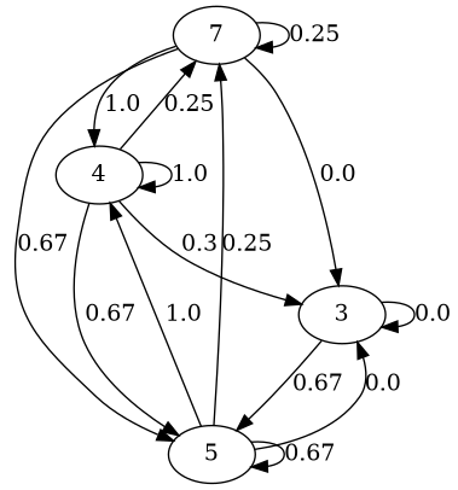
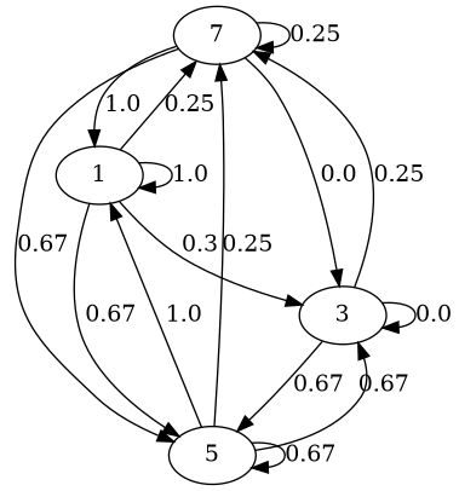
  digraph {
    n1 [label=7]
-   1 [label=4]
+   1
    n3 [label=5]
    3
    n1 -> n1 [label=0.25]
    n1 -> 1 [label=1.0]
    n1 -> n3 [label=0.67]
    n1 -> 3 [label=0.0]
    1 -> n1 [label=0.25]
    1 -> 1 [label=1.0]
    1 -> n3 [label=0.67]
    1 -> 3 [label=0.3]
    n3 -> n1 [label=0.25]
    n3 -> 1 [label=1.0]
    n3 -> n3 [label=0.67]
-   n3 -> 3 [label=0.0]
+   n3 -> 3 [label=0.67]
+   3 -> n1 [label=0.25]
    3 -> n3 [label=0.67]
    3 -> 3 [label=0.0]
  }
